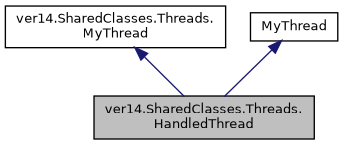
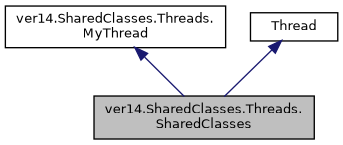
  digraph {
    node [color=black fillcolor=white fontname=Helvetica fontsize=10 shape=record style=filled]
    edge [color=midnightblue dir=back fontname=Helvetica fontsize=10 labelfontname=Helvetica labelfontsize=10 style=solid]
-   n1 [fillcolor=grey75 fontcolor=black height=0.2 label="ver14.SharedClasses.Threads.\lHandledThread" width=0.4]
+   n1 [fillcolor=grey75 fontcolor=black height=0.2 label="ver14.SharedClasses.Threads.\lSharedClasses" width=0.4]
    n2 [height=0.2 label="ver14.SharedClasses.Threads.\lMyThread" width=0.4]
-   n3 [height=0.2 label=MyThread width=0.4]
+   n3 [height=0.2 label=Thread width=0.4]
    n2 -> n1
    n3 -> n1
  }
